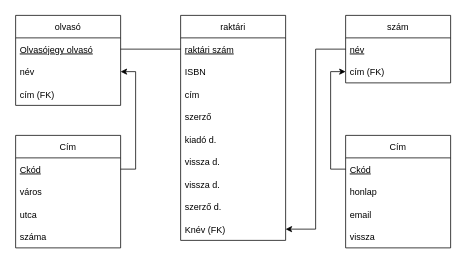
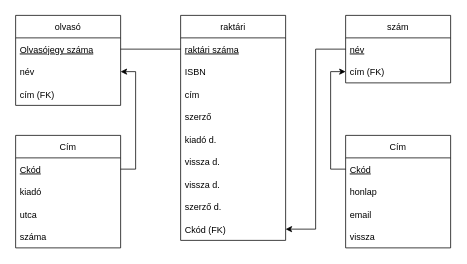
  <mxCell id="0" />
  <mxCell id="1" parent="0" />
  <mxCell id="2" value="olvasó" style="swimlane;fontStyle=0;childLayout=stackLayout;horizontal=1;startSize=30;horizontalStack=0;resizeParent=1;resizeParentMax=0;resizeLast=0;collapsible=1;marginBottom=0;" vertex="1" parent="1"><mxGeometry x="20" y="20" width="140" height="120" as="geometry" /></mxCell>
- <mxCell id="3" value="Olvasójegy olvasó" style="text;strokeColor=none;fillColor=none;align=left;verticalAlign=middle;spacingLeft=4;spacingRight=4;overflow=hidden;points=[[0,0.5],[1,0.5]];portConstraint=eastwest;rotatable=0;fontStyle=4" vertex="1" parent="2"><mxGeometry y="30" width="140" height="30" as="geometry" /></mxCell>
+ <mxCell id="3" value="Olvasójegy száma" style="text;strokeColor=none;fillColor=none;align=left;verticalAlign=middle;spacingLeft=4;spacingRight=4;overflow=hidden;points=[[0,0.5],[1,0.5]];portConstraint=eastwest;rotatable=0;fontStyle=4" vertex="1" parent="2"><mxGeometry y="30" width="140" height="30" as="geometry" /></mxCell>
  <mxCell id="4" value="név" style="text;strokeColor=none;fillColor=none;align=left;verticalAlign=middle;spacingLeft=4;spacingRight=4;overflow=hidden;points=[[0,0.5],[1,0.5]];portConstraint=eastwest;rotatable=0;" vertex="1" parent="2"><mxGeometry y="60" width="140" height="30" as="geometry" /></mxCell>
  <mxCell id="5" value="cím (FK)" style="text;strokeColor=none;fillColor=none;align=left;verticalAlign=middle;spacingLeft=4;spacingRight=4;overflow=hidden;points=[[0,0.5],[1,0.5]];portConstraint=eastwest;rotatable=0;" vertex="1" parent="2"><mxGeometry y="90" width="140" height="30" as="geometry" /></mxCell>
  <mxCell id="6" value="" style="edgeStyle=orthogonalEdgeStyle;rounded=0;orthogonalLoop=1;jettySize=auto;html=1;entryX=1;entryY=0.5;entryDx=0;entryDy=0;exitX=1;exitY=0.5;exitDx=0;exitDy=0;" edge="1" parent="1" source="8" target="4"><mxGeometry relative="1" as="geometry" /></mxCell>
  <mxCell id="7" value="Cím" style="swimlane;fontStyle=0;childLayout=stackLayout;horizontal=1;startSize=30;horizontalStack=0;resizeParent=1;resizeParentMax=0;resizeLast=0;collapsible=1;marginBottom=0;" vertex="1" parent="1"><mxGeometry x="20" y="180" width="140" height="150" as="geometry" /></mxCell>
  <mxCell id="8" value="Ckód" style="text;strokeColor=none;fillColor=none;align=left;verticalAlign=middle;spacingLeft=4;spacingRight=4;overflow=hidden;points=[[0,0.5],[1,0.5]];portConstraint=eastwest;rotatable=0;fontStyle=4" vertex="1" parent="7"><mxGeometry y="30" width="140" height="30" as="geometry" /></mxCell>
- <mxCell id="9" value="város" style="text;strokeColor=none;fillColor=none;align=left;verticalAlign=middle;spacingLeft=4;spacingRight=4;overflow=hidden;points=[[0,0.5],[1,0.5]];portConstraint=eastwest;rotatable=0;" vertex="1" parent="7"><mxGeometry y="60" width="140" height="30" as="geometry" /></mxCell>
+ <mxCell id="9" value="kiadó" style="text;strokeColor=none;fillColor=none;align=left;verticalAlign=middle;spacingLeft=4;spacingRight=4;overflow=hidden;points=[[0,0.5],[1,0.5]];portConstraint=eastwest;rotatable=0;" vertex="1" parent="7"><mxGeometry y="60" width="140" height="30" as="geometry" /></mxCell>
  <mxCell id="10" value="utca" style="text;strokeColor=none;fillColor=none;align=left;verticalAlign=middle;spacingLeft=4;spacingRight=4;overflow=hidden;points=[[0,0.5],[1,0.5]];portConstraint=eastwest;rotatable=0;" vertex="1" parent="7"><mxGeometry y="90" width="140" height="30" as="geometry" /></mxCell>
  <mxCell id="11" value="száma" style="text;strokeColor=none;fillColor=none;align=left;verticalAlign=middle;spacingLeft=4;spacingRight=4;overflow=hidden;points=[[0,0.5],[1,0.5]];portConstraint=eastwest;rotatable=0;" vertex="1" parent="7"><mxGeometry y="120" width="140" height="30" as="geometry" /></mxCell>
  <mxCell id="12" value="" style="edgeStyle=orthogonalEdgeStyle;rounded=0;orthogonalLoop=1;jettySize=auto;html=1;entryX=1;entryY=0.5;entryDx=0;entryDy=0;exitX=0;exitY=0.5;exitDx=0;exitDy=0;endArrow=none;" edge="1" parent="1" source="14" target="3"><mxGeometry relative="1" as="geometry" /></mxCell>
  <mxCell id="13" value="raktári" style="swimlane;fontStyle=0;childLayout=stackLayout;horizontal=1;startSize=30;horizontalStack=0;resizeParent=1;resizeParentMax=0;resizeLast=0;collapsible=1;marginBottom=0;" vertex="1" parent="1"><mxGeometry x="240" y="20" width="140" height="300" as="geometry" /></mxCell>
- <mxCell id="14" value="raktári szám" style="text;strokeColor=none;fillColor=none;align=left;verticalAlign=middle;spacingLeft=4;spacingRight=4;overflow=hidden;points=[[0,0.5],[1,0.5]];portConstraint=eastwest;rotatable=0;fontStyle=4" vertex="1" parent="13"><mxGeometry y="30" width="140" height="30" as="geometry" /></mxCell>
+ <mxCell id="14" value="raktári száma" style="text;strokeColor=none;fillColor=none;align=left;verticalAlign=middle;spacingLeft=4;spacingRight=4;overflow=hidden;points=[[0,0.5],[1,0.5]];portConstraint=eastwest;rotatable=0;fontStyle=4" vertex="1" parent="13"><mxGeometry y="30" width="140" height="30" as="geometry" /></mxCell>
  <mxCell id="15" value="ISBN" style="text;strokeColor=none;fillColor=none;align=left;verticalAlign=middle;spacingLeft=4;spacingRight=4;overflow=hidden;points=[[0,0.5],[1,0.5]];portConstraint=eastwest;rotatable=0;" vertex="1" parent="13"><mxGeometry y="60" width="140" height="30" as="geometry" /></mxCell>
  <mxCell id="16" value="cím" style="text;strokeColor=none;fillColor=none;align=left;verticalAlign=middle;spacingLeft=4;spacingRight=4;overflow=hidden;points=[[0,0.5],[1,0.5]];portConstraint=eastwest;rotatable=0;" vertex="1" parent="13"><mxGeometry y="90" width="140" height="30" as="geometry" /></mxCell>
  <mxCell id="17" value="szerző" style="text;strokeColor=none;fillColor=none;align=left;verticalAlign=middle;spacingLeft=4;spacingRight=4;overflow=hidden;points=[[0,0.5],[1,0.5]];portConstraint=eastwest;rotatable=0;" vertex="1" parent="13"><mxGeometry y="120" width="140" height="30" as="geometry" /></mxCell>
  <mxCell id="18" value="kiadó d." style="text;strokeColor=none;fillColor=none;align=left;verticalAlign=middle;spacingLeft=4;spacingRight=4;overflow=hidden;points=[[0,0.5],[1,0.5]];portConstraint=eastwest;rotatable=0;" vertex="1" parent="13"><mxGeometry y="150" width="140" height="30" as="geometry" /></mxCell>
  <mxCell id="19" value="vissza d." style="text;strokeColor=none;fillColor=none;align=left;verticalAlign=middle;spacingLeft=4;spacingRight=4;overflow=hidden;points=[[0,0.5],[1,0.5]];portConstraint=eastwest;rotatable=0;" vertex="1" parent="13"><mxGeometry y="180" width="140" height="30" as="geometry" /></mxCell>
  <mxCell id="20" value="vissza d." style="text;strokeColor=none;fillColor=none;align=left;verticalAlign=middle;spacingLeft=4;spacingRight=4;overflow=hidden;points=[[0,0.5],[1,0.5]];portConstraint=eastwest;rotatable=0;" vertex="1" parent="13"><mxGeometry y="210" width="140" height="30" as="geometry" /></mxCell>
  <mxCell id="21" value="szerző d." style="text;strokeColor=none;fillColor=none;align=left;verticalAlign=middle;spacingLeft=4;spacingRight=4;overflow=hidden;points=[[0,0.5],[1,0.5]];portConstraint=eastwest;rotatable=0;" vertex="1" parent="13"><mxGeometry y="240" width="140" height="30" as="geometry" /></mxCell>
- <mxCell id="22" value="Knév (FK)" style="text;strokeColor=none;fillColor=none;align=left;verticalAlign=middle;spacingLeft=4;spacingRight=4;overflow=hidden;points=[[0,0.5],[1,0.5]];portConstraint=eastwest;rotatable=0;" vertex="1" parent="13"><mxGeometry y="270" width="140" height="30" as="geometry" /></mxCell>
+ <mxCell id="22" value="Ckód (FK)" style="text;strokeColor=none;fillColor=none;align=left;verticalAlign=middle;spacingLeft=4;spacingRight=4;overflow=hidden;points=[[0,0.5],[1,0.5]];portConstraint=eastwest;rotatable=0;" vertex="1" parent="13"><mxGeometry y="270" width="140" height="30" as="geometry" /></mxCell>
  <mxCell id="23" value="" style="edgeStyle=orthogonalEdgeStyle;rounded=0;orthogonalLoop=1;jettySize=auto;html=1;exitX=0;exitY=0.5;exitDx=0;exitDy=0;" edge="1" parent="1" source="25" target="22"><mxGeometry relative="1" as="geometry" /></mxCell>
  <mxCell id="24" value="szám" style="swimlane;fontStyle=0;childLayout=stackLayout;horizontal=1;startSize=30;horizontalStack=0;resizeParent=1;resizeParentMax=0;resizeLast=0;collapsible=1;marginBottom=0;" vertex="1" parent="1"><mxGeometry x="460" y="20" width="140" height="90" as="geometry" /></mxCell>
  <mxCell id="25" value="név" style="text;strokeColor=none;fillColor=none;align=left;verticalAlign=middle;spacingLeft=4;spacingRight=4;overflow=hidden;points=[[0,0.5],[1,0.5]];portConstraint=eastwest;rotatable=0;fontStyle=4" vertex="1" parent="24"><mxGeometry y="30" width="140" height="30" as="geometry" /></mxCell>
  <mxCell id="26" value="cím (FK)" style="text;strokeColor=none;fillColor=none;align=left;verticalAlign=middle;spacingLeft=4;spacingRight=4;overflow=hidden;points=[[0,0.5],[1,0.5]];portConstraint=eastwest;rotatable=0;" vertex="1" parent="24"><mxGeometry y="60" width="140" height="30" as="geometry" /></mxCell>
  <mxCell id="27" value="" style="edgeStyle=orthogonalEdgeStyle;rounded=0;orthogonalLoop=1;jettySize=auto;html=1;entryX=0;entryY=0.5;entryDx=0;entryDy=0;exitX=0;exitY=0.5;exitDx=0;exitDy=0;" edge="1" parent="1" source="29" target="26"><mxGeometry relative="1" as="geometry" /></mxCell>
  <mxCell id="28" value="Cím" style="swimlane;fontStyle=0;childLayout=stackLayout;horizontal=1;startSize=30;horizontalStack=0;resizeParent=1;resizeParentMax=0;resizeLast=0;collapsible=1;marginBottom=0;" vertex="1" parent="1"><mxGeometry x="460" y="180" width="140" height="150" as="geometry" /></mxCell>
  <mxCell id="29" value="Ckód" style="text;strokeColor=none;fillColor=none;align=left;verticalAlign=middle;spacingLeft=4;spacingRight=4;overflow=hidden;points=[[0,0.5],[1,0.5]];portConstraint=eastwest;rotatable=0;fontStyle=4" vertex="1" parent="28"><mxGeometry y="30" width="140" height="30" as="geometry" /></mxCell>
  <mxCell id="30" value="honlap" style="text;strokeColor=none;fillColor=none;align=left;verticalAlign=middle;spacingLeft=4;spacingRight=4;overflow=hidden;points=[[0,0.5],[1,0.5]];portConstraint=eastwest;rotatable=0;" vertex="1" parent="28"><mxGeometry y="60" width="140" height="30" as="geometry" /></mxCell>
  <mxCell id="31" value="email" style="text;strokeColor=none;fillColor=none;align=left;verticalAlign=middle;spacingLeft=4;spacingRight=4;overflow=hidden;points=[[0,0.5],[1,0.5]];portConstraint=eastwest;rotatable=0;" vertex="1" parent="28"><mxGeometry y="90" width="140" height="30" as="geometry" /></mxCell>
  <mxCell id="32" value="vissza" style="text;strokeColor=none;fillColor=none;align=left;verticalAlign=middle;spacingLeft=4;spacingRight=4;overflow=hidden;points=[[0,0.5],[1,0.5]];portConstraint=eastwest;rotatable=0;" vertex="1" parent="28"><mxGeometry y="120" width="140" height="30" as="geometry" /></mxCell>
